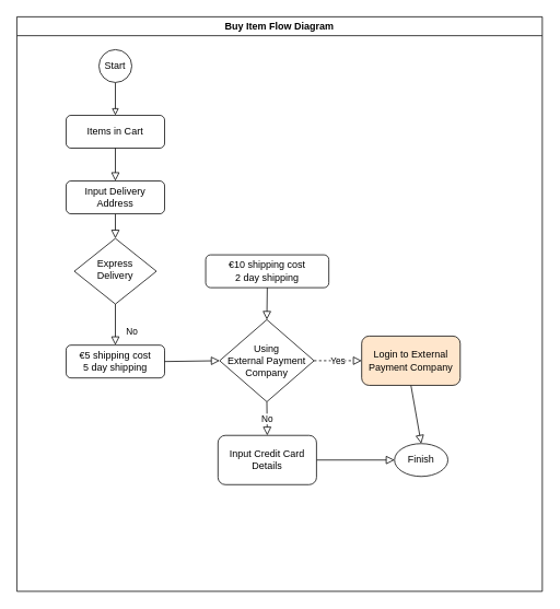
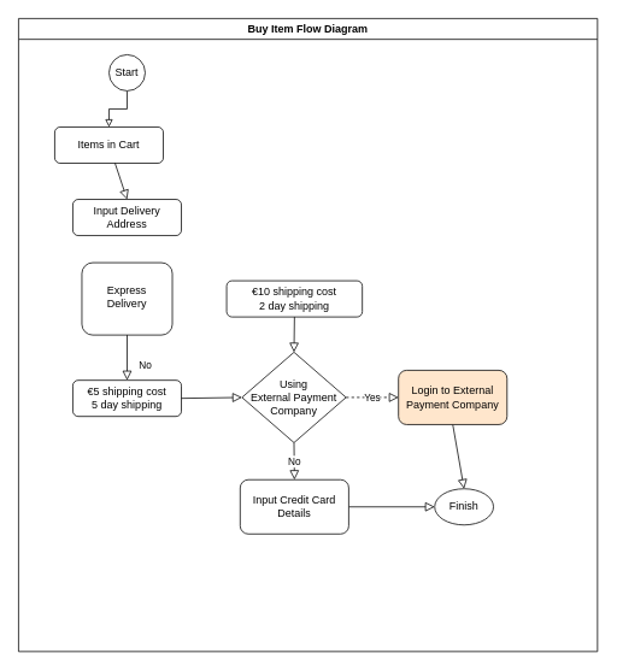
  <mxCell id="0" />
  <mxCell id="1" parent="0" />
  <mxCell id="2" value="Buy Item Flow Diagram" style="swimlane;" vertex="1" parent="1"><mxGeometry x="20" y="20" width="640" height="700" as="geometry" /></mxCell>
- <mxCell id="3" style="edgeStyle=none;rounded=0;orthogonalLoop=1;jettySize=auto;html=1;exitX=0.5;exitY=1;exitDx=0;exitDy=0;entryX=0.5;entryY=0;entryDx=0;entryDy=0;endArrow=block;endFill=0;endSize=8;" edge="1" parent="2" source="4" target="5"><mxGeometry relative="1" as="geometry" /></mxCell>
  <mxCell id="4" value="Input Delivery Address" style="rounded=1;whiteSpace=wrap;html=1;fontSize=12;glass=0;strokeWidth=1;shadow=0;" vertex="1" parent="2"><mxGeometry x="60" y="200" width="120" height="40" as="geometry" /></mxCell>
- <mxCell id="5" value="Express Delivery" style="rhombus;whiteSpace=wrap;html=1;shadow=0;fontFamily=Helvetica;fontSize=12;align=center;strokeWidth=1;spacing=6;spacingTop=-4;" parent="2" vertex="1"><mxGeometry x="70" y="270" width="100" height="80" as="geometry" /></mxCell>
+ <mxCell id="5" value="Express Delivery" style="whiteSpace=wrap;html=1;shadow=0;fontFamily=Helvetica;fontSize=12;align=center;strokeWidth=1;spacing=6;spacingTop=-4;rounded=1;" parent="2" vertex="1"><mxGeometry x="70" y="270" width="100" height="80" as="geometry" /></mxCell>
  <mxCell id="6" style="edgeStyle=none;rounded=0;orthogonalLoop=1;jettySize=auto;html=1;exitX=0.5;exitY=1;exitDx=0;exitDy=0;entryX=0.5;entryY=0;entryDx=0;entryDy=0;endArrow=block;endFill=0;endSize=8;" edge="1" parent="2" source="7" target="12"><mxGeometry relative="1" as="geometry" /></mxCell>
  <mxCell id="7" value="€10 shipping cost&lt;br&gt;2 day shipping" style="rounded=1;whiteSpace=wrap;html=1;fontSize=12;glass=0;strokeWidth=1;shadow=0;" parent="2" vertex="1"><mxGeometry x="230" y="290" width="150" height="40" as="geometry" /></mxCell>
  <mxCell id="8" value="€5 shipping cost&lt;br&gt;5 day shipping" style="rounded=1;whiteSpace=wrap;html=1;fontSize=12;glass=0;strokeWidth=1;shadow=0;" parent="2" vertex="1"><mxGeometry x="60" y="400" width="120" height="40" as="geometry" /></mxCell>
  <mxCell id="9" value="No" style="rounded=0;html=1;jettySize=auto;orthogonalLoop=1;fontSize=11;endArrow=block;endFill=0;endSize=8;strokeWidth=1;shadow=0;labelBackgroundColor=none;edgeStyle=orthogonalEdgeStyle;" parent="2" source="5" target="8" edge="1"><mxGeometry x="0.333" y="20" relative="1" as="geometry"><mxPoint as="offset" /></mxGeometry></mxCell>
  <mxCell id="10" value="Yes" style="edgeStyle=none;rounded=0;orthogonalLoop=1;jettySize=auto;html=1;exitX=1;exitY=0.5;exitDx=0;exitDy=0;endArrow=block;endFill=0;endSize=8;dashed=1;" edge="1" parent="2" source="12" target="14"><mxGeometry relative="1" as="geometry" /></mxCell>
  <mxCell id="11" value="No" style="edgeStyle=none;rounded=0;orthogonalLoop=1;jettySize=auto;html=1;exitX=0.5;exitY=1;exitDx=0;exitDy=0;entryX=0.5;entryY=0;entryDx=0;entryDy=0;endArrow=block;endFill=0;endSize=8;" edge="1" parent="2" source="12" target="16"><mxGeometry relative="1" as="geometry" /></mxCell>
  <mxCell id="12" value="Using &lt;br&gt;External Payment &lt;br&gt;Company" style="rhombus;whiteSpace=wrap;html=1;" vertex="1" parent="2"><mxGeometry x="247" y="369" width="115" height="100" as="geometry" /></mxCell>
  <mxCell id="13" style="edgeStyle=none;rounded=0;orthogonalLoop=1;jettySize=auto;html=1;exitX=0.5;exitY=1;exitDx=0;exitDy=0;entryX=0.5;entryY=0;entryDx=0;entryDy=0;endArrow=block;endFill=0;endSize=8;" edge="1" parent="2" source="14" target="22"><mxGeometry relative="1" as="geometry"><mxPoint x="480" y="510" as="targetPoint" /></mxGeometry></mxCell>
  <mxCell id="14" value="Login to External Payment Company" style="rounded=1;whiteSpace=wrap;html=1;fillColor=#ffe6cc;" vertex="1" parent="2"><mxGeometry x="420" y="389" width="120" height="60" as="geometry" /></mxCell>
  <mxCell id="15" style="edgeStyle=none;rounded=0;orthogonalLoop=1;jettySize=auto;html=1;exitX=1;exitY=0.5;exitDx=0;exitDy=0;entryX=0;entryY=0.5;entryDx=0;entryDy=0;endArrow=block;endFill=0;endSize=8;" edge="1" parent="2" source="16" target="22"><mxGeometry relative="1" as="geometry"><mxPoint x="420" y="540" as="targetPoint" /></mxGeometry></mxCell>
  <mxCell id="16" value="Input Credit Card Details" style="rounded=1;whiteSpace=wrap;html=1;" vertex="1" parent="2"><mxGeometry x="245" y="510" width="120" height="60" as="geometry" /></mxCell>
  <mxCell id="17" style="edgeStyle=none;rounded=0;orthogonalLoop=1;jettySize=auto;html=1;exitX=1;exitY=0.5;exitDx=0;exitDy=0;endArrow=block;endFill=0;endSize=8;entryX=0;entryY=0.5;entryDx=0;entryDy=0;" edge="1" parent="2" source="8" target="12"><mxGeometry relative="1" as="geometry"><mxPoint x="260" y="420" as="targetPoint" /></mxGeometry></mxCell>
- <mxCell id="18" value="Items in Cart" style="rounded=1;whiteSpace=wrap;html=1;fontSize=12;glass=0;strokeWidth=1;shadow=0;" parent="2" vertex="1"><mxGeometry x="60" y="120" width="120" height="40" as="geometry" /></mxCell>
+ <mxCell id="18" value="Items in Cart" style="rounded=1;whiteSpace=wrap;html=1;fontSize=12;glass=0;strokeWidth=1;shadow=0;" parent="2" vertex="1"><mxGeometry x="40" y="120" width="120" height="40" as="geometry" /></mxCell>
  <mxCell id="19" value="" style="rounded=0;html=1;jettySize=auto;orthogonalLoop=1;fontSize=11;endArrow=block;endFill=0;endSize=8;strokeWidth=1;shadow=0;labelBackgroundColor=none;entryX=0.5;entryY=0;entryDx=0;entryDy=0;" parent="2" source="18" target="4" edge="1"><mxGeometry relative="1" as="geometry"><mxPoint x="120" y="170" as="targetPoint" /></mxGeometry></mxCell>
  <mxCell id="20" style="edgeStyle=orthogonalEdgeStyle;rounded=0;orthogonalLoop=1;jettySize=auto;html=1;exitX=0.5;exitY=1;exitDx=0;exitDy=0;endArrow=block;endFill=0;" edge="1" parent="2" source="21" target="18"><mxGeometry relative="1" as="geometry" /></mxCell>
  <mxCell id="21" value="Start" style="ellipse;whiteSpace=wrap;html=1;aspect=fixed;" vertex="1" parent="2"><mxGeometry x="100" y="40" width="40" height="40" as="geometry" /></mxCell>
  <mxCell id="22" value="Finish" style="ellipse;whiteSpace=wrap;html=1;aspect=fixed;" vertex="1" parent="2"><mxGeometry x="460" y="520" width="65" height="40" as="geometry" /></mxCell>
